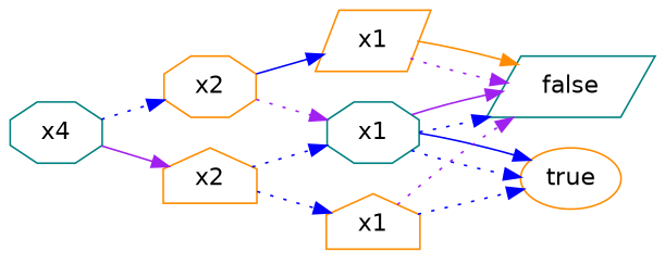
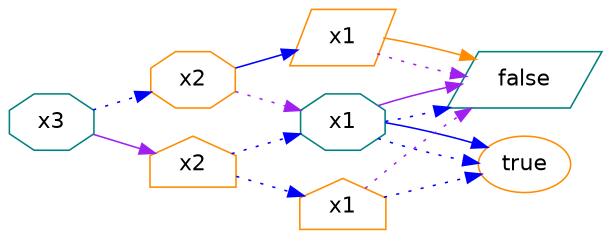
  digraph {
    rankdir=LR
    fontname="DejaVu Sans"
    node [color=darkorange shape=octagon fontname="DejaVu Sans"]
    edge [color=blue style=dotted fontname="DejaVu Sans"]
-   n1 [label=x4 color=teal]
+   n1 [label=x3 color=teal]
    n2 [label=x2 shape=house]
    n3 [label=x2]
    n4 [label=x1 color=teal]
    n5 [label=x1 shape=house]
    n6 [label=false color=teal shape=parallelogram]
    n7 [label=true shape=ellipse]
    n8 [label=x1 shape=parallelogram]
    n1 -> n2 [color=purple style=solid]
    n1 -> n3
    n2 -> n4
    n2 -> n5
    n3 -> n4 [color=purple]
    n3 -> n8 [style=solid]
    n4 -> n6
    n4 -> n6 [color=purple style=solid]
    n4 -> n7
    n4 -> n7 [style=solid]
    n5 -> n6 [color=purple]
    n5 -> n7
    n8 -> n6 [color=purple]
    n8 -> n6 [color=darkorange style=solid]
  }
